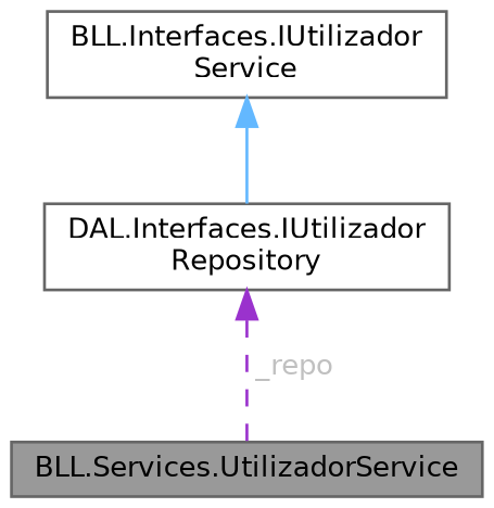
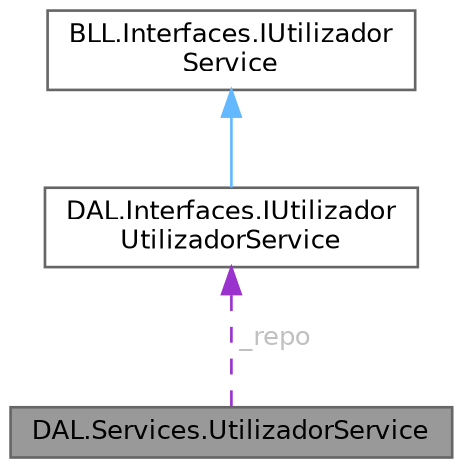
  digraph {
    node [color=gray40 fillcolor=white fontname=Helvetica fontsize=10 shape=box style=filled]
    edge [dir=back fontname=Helvetica fontsize=10 labelfontname=Helvetica labelfontsize=10]
-   n1 [fillcolor=grey60 fontcolor=black height=0.2 label="BLL.Services.UtilizadorService" width=0.4]
+   n1 [fillcolor=grey60 fontcolor=black height=0.2 label="DAL.Services.UtilizadorService" width=0.4]
    n2 [height=0.2 label="BLL.Interfaces.IUtilizador\lService" width=0.4]
-   n3 [height=0.2 label="DAL.Interfaces.IUtilizador\lRepository" width=0.4]
+   n3 [height=0.2 label="DAL.Interfaces.IUtilizador\lUtilizadorService" width=0.4]
    n2 -> n3 [color=steelblue1 style=solid]
    n3 -> n1 [color=darkorchid3 fontcolor=grey label=<<TABLE CELLBORDER="0" BORDER="0"><TR><TD VALIGN="top" ALIGN="LEFT" CELLPADDING="1" CELLSPACING="0">_repo</TD></TR> </TABLE>> style=dashed]
  }
